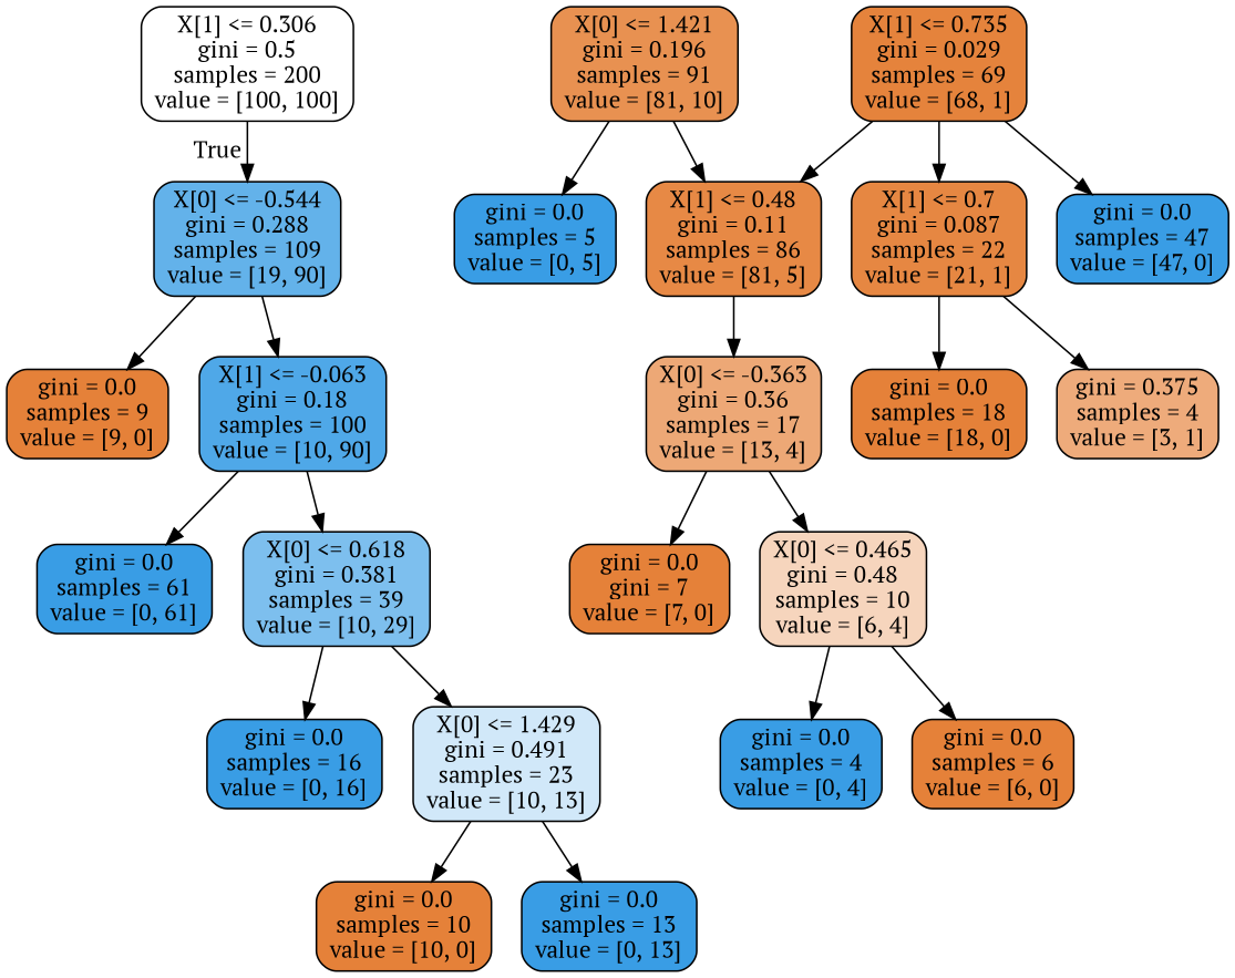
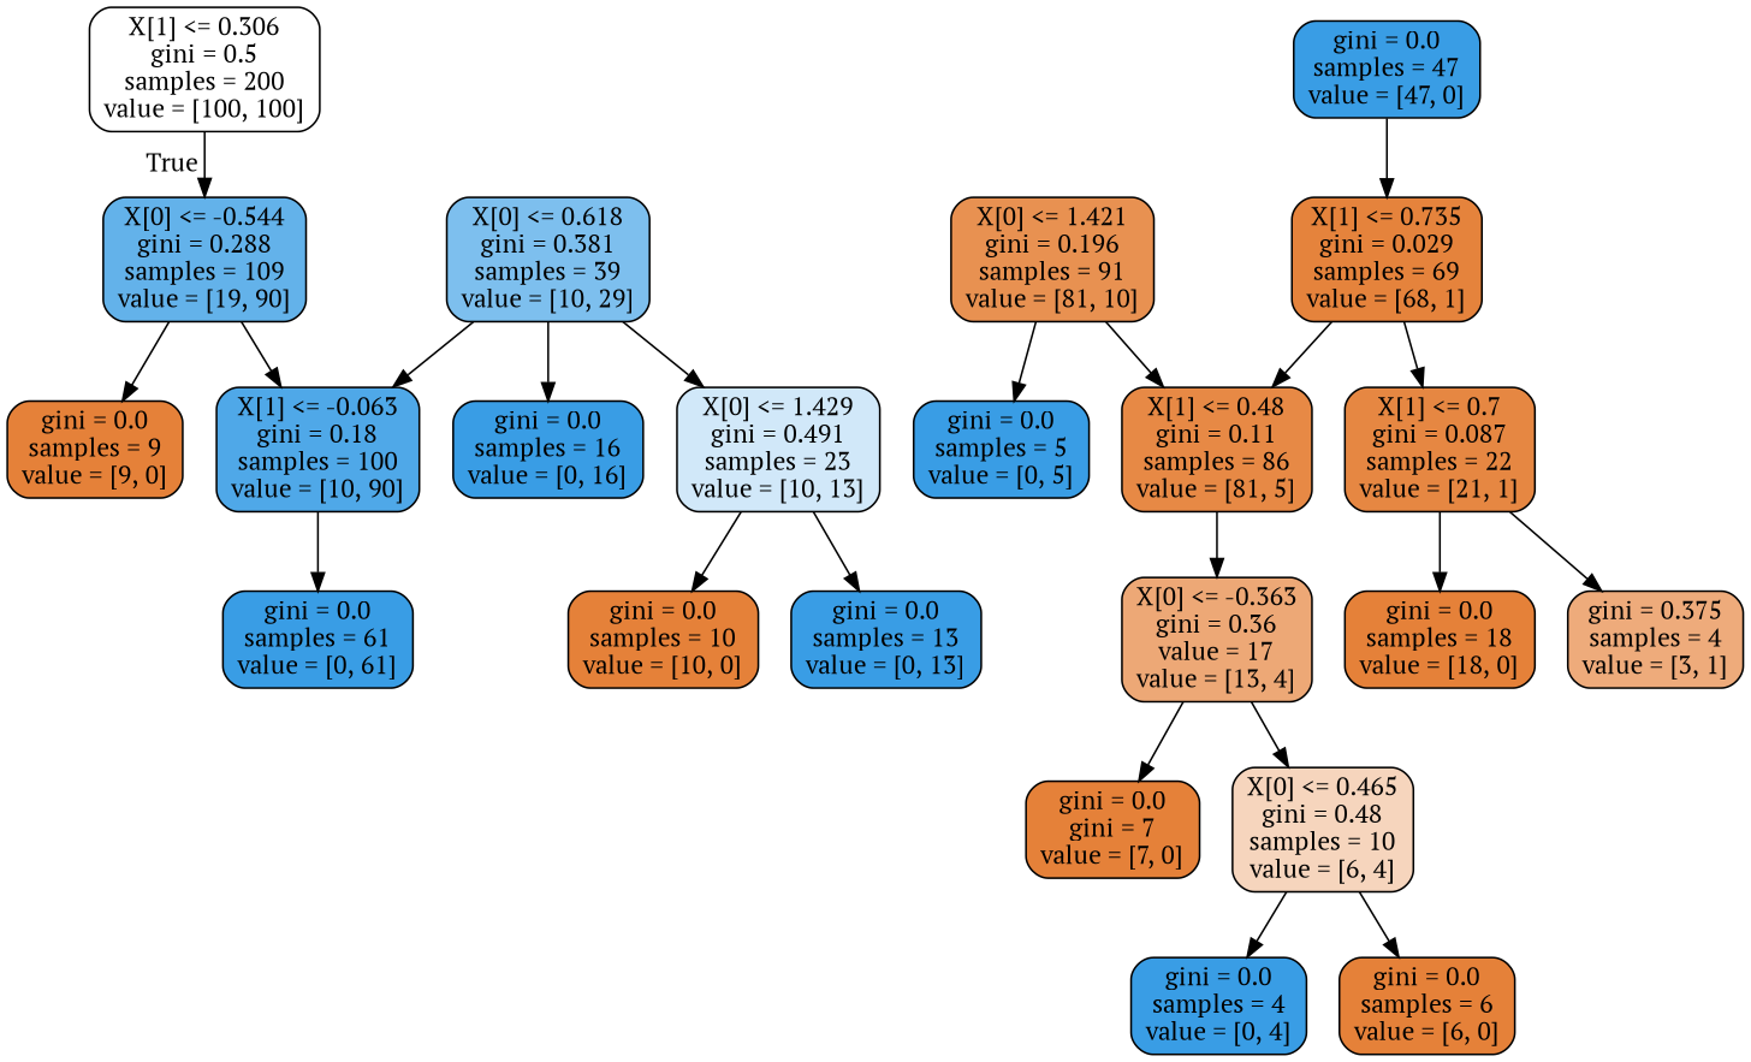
  digraph {
    fontname="PT Serif"
    node [color=black fillcolor="#399de5" fontname="PT Serif" shape=box style="filled, rounded"]
    edge [fontname="PT Serif"]
    n1 [fillcolor="#ffffff" label="X[1] <= 0.306\ngini = 0.5\nsamples = 200\nvalue = [100, 100]"]
    n2 [fillcolor="#63b2ea" label="X[0] <= -0.544\ngini = 0.288\nsamples = 109\nvalue = [19, 90]"]
    n3 [fillcolor="#e58139" label="gini = 0.0\nsamples = 9\nvalue = [9, 0]"]
    n4 [fillcolor="#4fa8e8" label="X[1] <= -0.063\ngini = 0.18\nsamples = 100\nvalue = [10, 90]"]
    n5 [fillcolor="#e89151" label="X[0] <= 1.421\ngini = 0.196\nsamples = 91\nvalue = [81, 10]"]
    n6 [fillcolor="#e78945" label="X[1] <= 0.48\ngini = 0.11\nsamples = 86\nvalue = [81, 5]"]
    n7 [label="gini = 0.0\nsamples = 5\nvalue = [0, 5]"]
    n8 [label="gini = 0.0\nsamples = 61\nvalue = [0, 61]"]
    n9 [fillcolor="#7dbfee" label="X[0] <= 0.618\ngini = 0.381\nsamples = 39\nvalue = [10, 29]"]
    n10 [label="gini = 0.0\nsamples = 16\nvalue = [0, 16]"]
    n11 [fillcolor="#d1e8f9" label="X[0] <= 1.429\ngini = 0.491\nsamples = 23\nvalue = [10, 13]"]
    n12 [fillcolor="#e58139" label="gini = 0.0\nsamples = 10\nvalue = [10, 0]"]
    n13 [label="gini = 0.0\nsamples = 13\nvalue = [0, 13]"]
-   n14 [fillcolor="#eda876" label="X[0] <= -0.363\ngini = 0.36\nsamples = 17\nvalue = [13, 4]"]
+   n14 [fillcolor="#eda876" label="X[0] <= -0.363\ngini = 0.36\nvalue = 17\nvalue = [13, 4]"]
    n15 [fillcolor="#e58139" label="gini = 0.0\ngini = 7\nvalue = [7, 0]"]
    n16 [fillcolor="#f6d5bd" label="X[0] <= 0.465\ngini = 0.48\nsamples = 10\nvalue = [6, 4]"]
    n17 [fillcolor="#e5833c" label="X[1] <= 0.735\ngini = 0.029\nsamples = 69\nvalue = [68, 1]"]
    n18 [fillcolor="#e68742" label="X[1] <= 0.7\ngini = 0.087\nsamples = 22\nvalue = [21, 1]"]
    n19 [label="gini = 0.0\nsamples = 47\nvalue = [47, 0]"]
    n20 [label="gini = 0.0\nsamples = 4\nvalue = [0, 4]"]
    n21 [fillcolor="#e58139" label="gini = 0.0\nsamples = 6\nvalue = [6, 0]"]
    n22 [fillcolor="#e58139" label="gini = 0.0\nsamples = 18\nvalue = [18, 0]"]
    n23 [fillcolor="#eeab7b" label="gini = 0.375\nsamples = 4\nvalue = [3, 1]"]
    n1 -> n2 [headlabel=True labelangle=45 labeldistance=2.5]
    n2 -> n3
    n2 -> n4
    n4 -> n8
-   n4 -> n9
+   n9 -> n4
    n5 -> n6
    n5 -> n7
    n6 -> n14
    n9 -> n10
    n9 -> n11
    n11 -> n12
    n11 -> n13
    n14 -> n15
    n14 -> n16
    n16 -> n20
    n16 -> n21
    n17 -> n6
    n17 -> n18
-   n17 -> n19
+   n19 -> n17
    n18 -> n22
    n18 -> n23
  }
